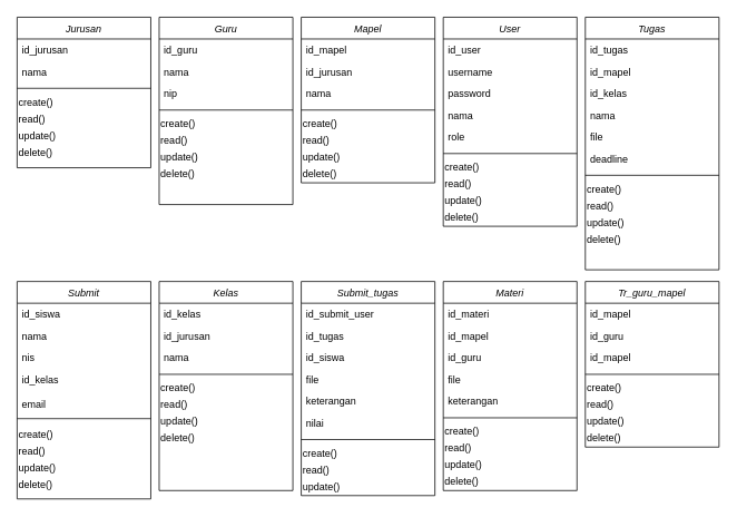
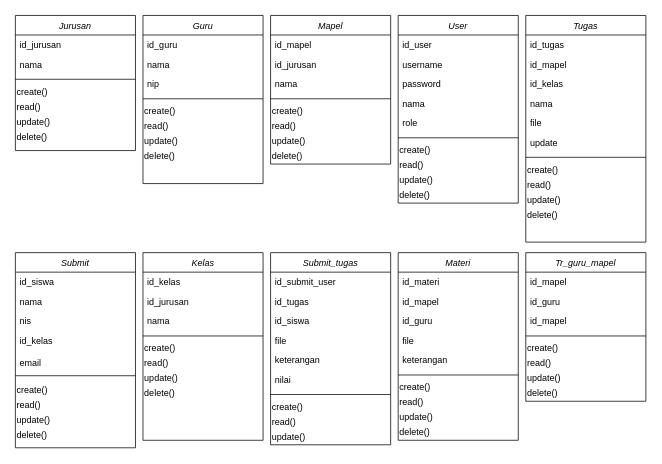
  <mxCell id="0" />
  <mxCell id="1" parent="0" />
  <mxCell id="2" value="User" style="swimlane;fontStyle=2;align=center;verticalAlign=top;childLayout=stackLayout;horizontal=1;startSize=26;horizontalStack=0;resizeParent=1;resizeLast=0;collapsible=1;marginBottom=0;rounded=0;shadow=0;strokeWidth=1;" parent="1" vertex="1"><mxGeometry x="530" y="20" width="160" height="250" as="geometry"><mxRectangle x="220" y="104" width="160" height="26" as="alternateBounds" /></mxGeometry></mxCell>
  <mxCell id="3" value="id_user" style="text;align=left;verticalAlign=top;spacingLeft=4;spacingRight=4;overflow=hidden;rotatable=0;points=[[0,0.5],[1,0.5]];portConstraint=eastwest;rounded=0;shadow=0;html=0;" parent="2" vertex="1"><mxGeometry y="26" width="160" height="26" as="geometry" /></mxCell>
  <mxCell id="4" value="username" style="text;align=left;verticalAlign=top;spacingLeft=4;spacingRight=4;overflow=hidden;rotatable=0;points=[[0,0.5],[1,0.5]];portConstraint=eastwest;rounded=0;shadow=0;html=0;" parent="2" vertex="1"><mxGeometry y="52" width="160" height="26" as="geometry" /></mxCell>
  <mxCell id="5" value="password" style="text;align=left;verticalAlign=top;spacingLeft=4;spacingRight=4;overflow=hidden;rotatable=0;points=[[0,0.5],[1,0.5]];portConstraint=eastwest;rounded=0;shadow=0;html=0;" parent="2" vertex="1"><mxGeometry y="78" width="160" height="26" as="geometry" /></mxCell>
  <mxCell id="6" value="nama" style="text;align=left;verticalAlign=top;spacingLeft=4;spacingRight=4;overflow=hidden;rotatable=0;points=[[0,0.5],[1,0.5]];portConstraint=eastwest;rounded=0;shadow=0;html=0;" parent="2" vertex="1"><mxGeometry y="104" width="160" height="26" as="geometry" /></mxCell>
  <mxCell id="7" value="role" style="text;align=left;verticalAlign=top;spacingLeft=4;spacingRight=4;overflow=hidden;rotatable=0;points=[[0,0.5],[1,0.5]];portConstraint=eastwest;rounded=0;shadow=0;html=0;" parent="2" vertex="1"><mxGeometry y="130" width="160" height="26" as="geometry" /></mxCell>
  <mxCell id="8" value="" style="line;html=1;strokeWidth=1;align=left;verticalAlign=middle;spacingTop=-1;spacingLeft=3;spacingRight=3;rotatable=0;labelPosition=right;points=[];portConstraint=eastwest;" parent="2" vertex="1"><mxGeometry y="156" width="160" height="14" as="geometry" /></mxCell>
  <mxCell id="9" value="create()" style="text;html=1;align=left;verticalAlign=middle;resizable=0;points=[];autosize=1;" parent="2" vertex="1"><mxGeometry y="170" width="160" height="20" as="geometry" /></mxCell>
  <mxCell id="10" value="read()" style="text;html=1;align=left;verticalAlign=middle;resizable=0;points=[];autosize=1;" parent="2" vertex="1"><mxGeometry y="190" width="160" height="20" as="geometry" /></mxCell>
  <mxCell id="11" value="update()" style="text;html=1;align=left;verticalAlign=middle;resizable=0;points=[];autosize=1;" parent="2" vertex="1"><mxGeometry y="210" width="160" height="20" as="geometry" /></mxCell>
  <mxCell id="12" value="delete()" style="text;html=1;align=left;verticalAlign=middle;resizable=0;points=[];autosize=1;" parent="2" vertex="1"><mxGeometry y="230" width="160" height="20" as="geometry" /></mxCell>
  <mxCell id="13" value="Submit" style="swimlane;fontStyle=2;align=center;verticalAlign=top;childLayout=stackLayout;horizontal=1;startSize=26;horizontalStack=0;resizeParent=1;resizeLast=0;collapsible=1;marginBottom=0;rounded=0;shadow=0;strokeWidth=1;" parent="1" vertex="1"><mxGeometry x="20" y="336" width="160" height="260" as="geometry"><mxRectangle x="-20" y="326" width="160" height="26" as="alternateBounds" /></mxGeometry></mxCell>
  <mxCell id="14" value="id_siswa" style="text;align=left;verticalAlign=top;spacingLeft=4;spacingRight=4;overflow=hidden;rotatable=0;points=[[0,0.5],[1,0.5]];portConstraint=eastwest;rounded=0;shadow=0;html=0;" parent="13" vertex="1"><mxGeometry y="26" width="160" height="26" as="geometry" /></mxCell>
  <mxCell id="15" value="nama" style="text;align=left;verticalAlign=top;spacingLeft=4;spacingRight=4;overflow=hidden;rotatable=0;points=[[0,0.5],[1,0.5]];portConstraint=eastwest;rounded=0;shadow=0;html=0;" parent="13" vertex="1"><mxGeometry y="52" width="160" height="26" as="geometry" /></mxCell>
  <mxCell id="16" value="nis" style="text;align=left;verticalAlign=top;spacingLeft=4;spacingRight=4;overflow=hidden;rotatable=0;points=[[0,0.5],[1,0.5]];portConstraint=eastwest;rounded=0;shadow=0;html=0;" parent="13" vertex="1"><mxGeometry y="78" width="160" height="26" as="geometry" /></mxCell>
  <mxCell id="17" value="id_kelas" style="text;align=left;verticalAlign=top;spacingLeft=4;spacingRight=4;overflow=hidden;rotatable=0;points=[[0,0.5],[1,0.5]];portConstraint=eastwest;rounded=0;shadow=0;html=0;" parent="13" vertex="1"><mxGeometry y="104" width="160" height="30" as="geometry" /></mxCell>
  <mxCell id="18" value="email" style="text;align=left;verticalAlign=top;spacingLeft=4;spacingRight=4;overflow=hidden;rotatable=0;points=[[0,0.5],[1,0.5]];portConstraint=eastwest;rounded=0;shadow=0;html=0;" parent="13" vertex="1"><mxGeometry y="134" width="160" height="20" as="geometry" /></mxCell>
  <mxCell id="19" value="" style="line;html=1;strokeWidth=1;align=left;verticalAlign=middle;spacingTop=-1;spacingLeft=3;spacingRight=3;rotatable=0;labelPosition=right;points=[];portConstraint=eastwest;" parent="13" vertex="1"><mxGeometry y="154" width="160" height="20" as="geometry" /></mxCell>
  <mxCell id="20" value="create()" style="text;html=1;align=left;verticalAlign=middle;resizable=0;points=[];autosize=1;" parent="13" vertex="1"><mxGeometry y="174" width="160" height="20" as="geometry" /></mxCell>
  <mxCell id="21" value="read()" style="text;html=1;align=left;verticalAlign=middle;resizable=0;points=[];autosize=1;" parent="13" vertex="1"><mxGeometry y="194" width="160" height="20" as="geometry" /></mxCell>
  <mxCell id="22" value="update()" style="text;html=1;align=left;verticalAlign=middle;resizable=0;points=[];autosize=1;" parent="13" vertex="1"><mxGeometry y="214" width="160" height="20" as="geometry" /></mxCell>
  <mxCell id="23" value="delete()" style="text;html=1;align=left;verticalAlign=middle;resizable=0;points=[];autosize=1;" parent="13" vertex="1"><mxGeometry y="234" width="160" height="20" as="geometry" /></mxCell>
  <mxCell id="24" value="Kelas" style="swimlane;fontStyle=2;align=center;verticalAlign=top;childLayout=stackLayout;horizontal=1;startSize=26;horizontalStack=0;resizeParent=1;resizeLast=0;collapsible=1;marginBottom=0;rounded=0;shadow=0;strokeWidth=1;" parent="1" vertex="1"><mxGeometry x="190" y="336" width="160" height="250" as="geometry"><mxRectangle x="150" y="326" width="160" height="26" as="alternateBounds" /></mxGeometry></mxCell>
  <mxCell id="25" value="id_kelas" style="text;align=left;verticalAlign=top;spacingLeft=4;spacingRight=4;overflow=hidden;rotatable=0;points=[[0,0.5],[1,0.5]];portConstraint=eastwest;rounded=0;shadow=0;html=0;" parent="24" vertex="1"><mxGeometry y="26" width="160" height="26" as="geometry" /></mxCell>
  <mxCell id="26" value="id_jurusan" style="text;align=left;verticalAlign=top;spacingLeft=4;spacingRight=4;overflow=hidden;rotatable=0;points=[[0,0.5],[1,0.5]];portConstraint=eastwest;rounded=0;shadow=0;html=0;" parent="24" vertex="1"><mxGeometry y="52" width="160" height="26" as="geometry" /></mxCell>
  <mxCell id="27" value="nama" style="text;align=left;verticalAlign=top;spacingLeft=4;spacingRight=4;overflow=hidden;rotatable=0;points=[[0,0.5],[1,0.5]];portConstraint=eastwest;rounded=0;shadow=0;html=0;" parent="24" vertex="1"><mxGeometry y="78" width="160" height="26" as="geometry" /></mxCell>
  <mxCell id="28" value="" style="line;html=1;strokeWidth=1;align=left;verticalAlign=middle;spacingTop=-1;spacingLeft=3;spacingRight=3;rotatable=0;labelPosition=right;points=[];portConstraint=eastwest;" parent="24" vertex="1"><mxGeometry y="104" width="160" height="14" as="geometry" /></mxCell>
  <mxCell id="29" value="create()" style="text;html=1;align=left;verticalAlign=middle;resizable=0;points=[];autosize=1;" parent="24" vertex="1"><mxGeometry y="118" width="160" height="20" as="geometry" /></mxCell>
  <mxCell id="30" value="read()" style="text;html=1;align=left;verticalAlign=middle;resizable=0;points=[];autosize=1;" parent="24" vertex="1"><mxGeometry y="138" width="160" height="20" as="geometry" /></mxCell>
  <mxCell id="31" value="update()" style="text;html=1;align=left;verticalAlign=middle;resizable=0;points=[];autosize=1;" parent="24" vertex="1"><mxGeometry y="158" width="160" height="20" as="geometry" /></mxCell>
  <mxCell id="32" value="delete()" style="text;html=1;align=left;verticalAlign=middle;resizable=0;points=[];autosize=1;" parent="24" vertex="1"><mxGeometry y="178" width="160" height="20" as="geometry" /></mxCell>
  <mxCell id="33" value="Jurusan" style="swimlane;fontStyle=2;align=center;verticalAlign=top;childLayout=stackLayout;horizontal=1;startSize=26;horizontalStack=0;resizeParent=1;resizeLast=0;collapsible=1;marginBottom=0;rounded=0;shadow=0;strokeWidth=1;" parent="1" vertex="1"><mxGeometry x="20" y="20" width="160" height="180" as="geometry"><mxRectangle x="-20" y="10" width="160" height="26" as="alternateBounds" /></mxGeometry></mxCell>
  <mxCell id="34" value="id_jurusan" style="text;align=left;verticalAlign=top;spacingLeft=4;spacingRight=4;overflow=hidden;rotatable=0;points=[[0,0.5],[1,0.5]];portConstraint=eastwest;rounded=0;shadow=0;html=0;" parent="33" vertex="1"><mxGeometry y="26" width="160" height="26" as="geometry" /></mxCell>
  <mxCell id="35" value="nama" style="text;align=left;verticalAlign=top;spacingLeft=4;spacingRight=4;overflow=hidden;rotatable=0;points=[[0,0.5],[1,0.5]];portConstraint=eastwest;rounded=0;shadow=0;html=0;" parent="33" vertex="1"><mxGeometry y="52" width="160" height="26" as="geometry" /></mxCell>
  <mxCell id="36" value="" style="line;html=1;strokeWidth=1;align=left;verticalAlign=middle;spacingTop=-1;spacingLeft=3;spacingRight=3;rotatable=0;labelPosition=right;points=[];portConstraint=eastwest;" parent="33" vertex="1"><mxGeometry y="78" width="160" height="14" as="geometry" /></mxCell>
  <mxCell id="37" value="create()" style="text;html=1;align=left;verticalAlign=middle;resizable=0;points=[];autosize=1;" parent="33" vertex="1"><mxGeometry y="92" width="160" height="20" as="geometry" /></mxCell>
  <mxCell id="38" value="read()" style="text;html=1;align=left;verticalAlign=middle;resizable=0;points=[];autosize=1;" parent="33" vertex="1"><mxGeometry y="112" width="160" height="20" as="geometry" /></mxCell>
  <mxCell id="39" value="update()" style="text;html=1;align=left;verticalAlign=middle;resizable=0;points=[];autosize=1;" parent="33" vertex="1"><mxGeometry y="132" width="160" height="20" as="geometry" /></mxCell>
  <mxCell id="40" value="delete()" style="text;html=1;align=left;verticalAlign=middle;resizable=0;points=[];autosize=1;" parent="33" vertex="1"><mxGeometry y="152" width="160" height="20" as="geometry" /></mxCell>
  <mxCell id="41" value="Mapel" style="swimlane;fontStyle=2;align=center;verticalAlign=top;childLayout=stackLayout;horizontal=1;startSize=26;horizontalStack=0;resizeParent=1;resizeLast=0;collapsible=1;marginBottom=0;rounded=0;shadow=0;strokeWidth=1;" vertex="1" parent="1"><mxGeometry x="360" y="20" width="160" height="198" as="geometry"><mxRectangle x="254" y="140" width="160" height="26" as="alternateBounds" /></mxGeometry></mxCell>
  <mxCell id="42" value="id_mapel" style="text;align=left;verticalAlign=top;spacingLeft=4;spacingRight=4;overflow=hidden;rotatable=0;points=[[0,0.5],[1,0.5]];portConstraint=eastwest;rounded=0;shadow=0;html=0;" vertex="1" parent="41"><mxGeometry y="26" width="160" height="26" as="geometry" /></mxCell>
  <mxCell id="43" value="id_jurusan" style="text;align=left;verticalAlign=top;spacingLeft=4;spacingRight=4;overflow=hidden;rotatable=0;points=[[0,0.5],[1,0.5]];portConstraint=eastwest;rounded=0;shadow=0;html=0;" vertex="1" parent="41"><mxGeometry y="52" width="160" height="26" as="geometry" /></mxCell>
  <mxCell id="44" value="nama" style="text;align=left;verticalAlign=top;spacingLeft=4;spacingRight=4;overflow=hidden;rotatable=0;points=[[0,0.5],[1,0.5]];portConstraint=eastwest;rounded=0;shadow=0;html=0;" vertex="1" parent="41"><mxGeometry y="78" width="160" height="26" as="geometry" /></mxCell>
  <mxCell id="45" value="" style="line;html=1;strokeWidth=1;align=left;verticalAlign=middle;spacingTop=-1;spacingLeft=3;spacingRight=3;rotatable=0;labelPosition=right;points=[];portConstraint=eastwest;" vertex="1" parent="41"><mxGeometry y="104" width="160" height="14" as="geometry" /></mxCell>
  <mxCell id="46" value="create()" style="text;html=1;align=left;verticalAlign=middle;resizable=0;points=[];autosize=1;" vertex="1" parent="41"><mxGeometry y="118" width="160" height="20" as="geometry" /></mxCell>
  <mxCell id="47" value="read()" style="text;html=1;align=left;verticalAlign=middle;resizable=0;points=[];autosize=1;" vertex="1" parent="41"><mxGeometry y="138" width="160" height="20" as="geometry" /></mxCell>
  <mxCell id="48" value="update()" style="text;html=1;align=left;verticalAlign=middle;resizable=0;points=[];autosize=1;" vertex="1" parent="41"><mxGeometry y="158" width="160" height="20" as="geometry" /></mxCell>
  <mxCell id="49" value="delete()" style="text;html=1;align=left;verticalAlign=middle;resizable=0;points=[];autosize=1;" vertex="1" parent="41"><mxGeometry y="178" width="160" height="20" as="geometry" /></mxCell>
  <mxCell id="50" value="Materi" style="swimlane;fontStyle=2;align=center;verticalAlign=top;childLayout=stackLayout;horizontal=1;startSize=26;horizontalStack=0;resizeParent=1;resizeLast=0;collapsible=1;marginBottom=0;rounded=0;shadow=0;strokeWidth=1;" vertex="1" parent="1"><mxGeometry x="530" y="336" width="160" height="250" as="geometry"><mxRectangle x="490" y="326" width="160" height="26" as="alternateBounds" /></mxGeometry></mxCell>
  <mxCell id="51" value="id_materi" style="text;align=left;verticalAlign=top;spacingLeft=4;spacingRight=4;overflow=hidden;rotatable=0;points=[[0,0.5],[1,0.5]];portConstraint=eastwest;rounded=0;shadow=0;html=0;" vertex="1" parent="50"><mxGeometry y="26" width="160" height="26" as="geometry" /></mxCell>
  <mxCell id="52" value="id_mapel" style="text;align=left;verticalAlign=top;spacingLeft=4;spacingRight=4;overflow=hidden;rotatable=0;points=[[0,0.5],[1,0.5]];portConstraint=eastwest;rounded=0;shadow=0;html=0;" vertex="1" parent="50"><mxGeometry y="52" width="160" height="26" as="geometry" /></mxCell>
  <mxCell id="53" value="id_guru" style="text;align=left;verticalAlign=top;spacingLeft=4;spacingRight=4;overflow=hidden;rotatable=0;points=[[0,0.5],[1,0.5]];portConstraint=eastwest;rounded=0;shadow=0;html=0;" vertex="1" parent="50"><mxGeometry y="78" width="160" height="26" as="geometry" /></mxCell>
  <mxCell id="54" value="file" style="text;align=left;verticalAlign=top;spacingLeft=4;spacingRight=4;overflow=hidden;rotatable=0;points=[[0,0.5],[1,0.5]];portConstraint=eastwest;rounded=0;shadow=0;html=0;" vertex="1" parent="50"><mxGeometry y="104" width="160" height="26" as="geometry" /></mxCell>
  <mxCell id="55" value="keterangan" style="text;align=left;verticalAlign=top;spacingLeft=4;spacingRight=4;overflow=hidden;rotatable=0;points=[[0,0.5],[1,0.5]];portConstraint=eastwest;rounded=0;shadow=0;html=0;" vertex="1" parent="50"><mxGeometry y="130" width="160" height="26" as="geometry" /></mxCell>
  <mxCell id="56" value="" style="line;html=1;strokeWidth=1;align=left;verticalAlign=middle;spacingTop=-1;spacingLeft=3;spacingRight=3;rotatable=0;labelPosition=right;points=[];portConstraint=eastwest;" vertex="1" parent="50"><mxGeometry y="156" width="160" height="14" as="geometry" /></mxCell>
  <mxCell id="57" value="create()" style="text;html=1;align=left;verticalAlign=middle;resizable=0;points=[];autosize=1;" vertex="1" parent="50"><mxGeometry y="170" width="160" height="20" as="geometry" /></mxCell>
  <mxCell id="58" value="read()" style="text;html=1;align=left;verticalAlign=middle;resizable=0;points=[];autosize=1;" vertex="1" parent="50"><mxGeometry y="190" width="160" height="20" as="geometry" /></mxCell>
  <mxCell id="59" value="update()" style="text;html=1;align=left;verticalAlign=middle;resizable=0;points=[];autosize=1;" vertex="1" parent="50"><mxGeometry y="210" width="160" height="20" as="geometry" /></mxCell>
  <mxCell id="60" value="delete()" style="text;html=1;align=left;verticalAlign=middle;resizable=0;points=[];autosize=1;" vertex="1" parent="50"><mxGeometry y="230" width="160" height="20" as="geometry" /></mxCell>
  <mxCell id="61" value="Submit_tugas" style="swimlane;fontStyle=2;align=center;verticalAlign=top;childLayout=stackLayout;horizontal=1;startSize=26;horizontalStack=0;resizeParent=1;resizeLast=0;collapsible=1;marginBottom=0;rounded=0;shadow=0;strokeWidth=1;" vertex="1" parent="1"><mxGeometry x="360" y="336" width="160" height="256" as="geometry"><mxRectangle x="320" y="326" width="160" height="26" as="alternateBounds" /></mxGeometry></mxCell>
  <mxCell id="62" value="id_submit_user" style="text;align=left;verticalAlign=top;spacingLeft=4;spacingRight=4;overflow=hidden;rotatable=0;points=[[0,0.5],[1,0.5]];portConstraint=eastwest;rounded=0;shadow=0;html=0;" vertex="1" parent="61"><mxGeometry y="26" width="160" height="26" as="geometry" /></mxCell>
  <mxCell id="63" value="id_tugas" style="text;align=left;verticalAlign=top;spacingLeft=4;spacingRight=4;overflow=hidden;rotatable=0;points=[[0,0.5],[1,0.5]];portConstraint=eastwest;rounded=0;shadow=0;html=0;" vertex="1" parent="61"><mxGeometry y="52" width="160" height="26" as="geometry" /></mxCell>
  <mxCell id="64" value="id_siswa" style="text;align=left;verticalAlign=top;spacingLeft=4;spacingRight=4;overflow=hidden;rotatable=0;points=[[0,0.5],[1,0.5]];portConstraint=eastwest;rounded=0;shadow=0;html=0;" vertex="1" parent="61"><mxGeometry y="78" width="160" height="26" as="geometry" /></mxCell>
  <mxCell id="65" value="file" style="text;align=left;verticalAlign=top;spacingLeft=4;spacingRight=4;overflow=hidden;rotatable=0;points=[[0,0.5],[1,0.5]];portConstraint=eastwest;rounded=0;shadow=0;html=0;" vertex="1" parent="61"><mxGeometry y="104" width="160" height="26" as="geometry" /></mxCell>
  <mxCell id="66" value="keterangan" style="text;align=left;verticalAlign=top;spacingLeft=4;spacingRight=4;overflow=hidden;rotatable=0;points=[[0,0.5],[1,0.5]];portConstraint=eastwest;rounded=0;shadow=0;html=0;" vertex="1" parent="61"><mxGeometry y="130" width="160" height="26" as="geometry" /></mxCell>
  <mxCell id="67" value="nilai" style="text;align=left;verticalAlign=top;spacingLeft=4;spacingRight=4;overflow=hidden;rotatable=0;points=[[0,0.5],[1,0.5]];portConstraint=eastwest;rounded=0;shadow=0;html=0;" vertex="1" parent="61"><mxGeometry y="156" width="160" height="26" as="geometry" /></mxCell>
  <mxCell id="68" value="" style="line;html=1;strokeWidth=1;align=left;verticalAlign=middle;spacingTop=-1;spacingLeft=3;spacingRight=3;rotatable=0;labelPosition=right;points=[];portConstraint=eastwest;" vertex="1" parent="61"><mxGeometry y="182" width="160" height="14" as="geometry" /></mxCell>
  <mxCell id="69" value="create()" style="text;html=1;align=left;verticalAlign=middle;resizable=0;points=[];autosize=1;" vertex="1" parent="61"><mxGeometry y="196" width="160" height="20" as="geometry" /></mxCell>
  <mxCell id="70" value="read()" style="text;html=1;align=left;verticalAlign=middle;resizable=0;points=[];autosize=1;" vertex="1" parent="61"><mxGeometry y="216" width="160" height="20" as="geometry" /></mxCell>
  <mxCell id="71" value="update()" style="text;html=1;align=left;verticalAlign=middle;resizable=0;points=[];autosize=1;" vertex="1" parent="61"><mxGeometry y="236" width="160" height="20" as="geometry" /></mxCell>
  <mxCell id="72" value="Tugas" style="swimlane;fontStyle=2;align=center;verticalAlign=top;childLayout=stackLayout;horizontal=1;startSize=26;horizontalStack=0;resizeParent=1;resizeLast=0;collapsible=1;marginBottom=0;rounded=0;shadow=0;strokeWidth=1;" vertex="1" parent="1"><mxGeometry x="700" y="20" width="160" height="302" as="geometry"><mxRectangle x="610" y="104" width="160" height="26" as="alternateBounds" /></mxGeometry></mxCell>
  <mxCell id="73" value="id_tugas" style="text;align=left;verticalAlign=top;spacingLeft=4;spacingRight=4;overflow=hidden;rotatable=0;points=[[0,0.5],[1,0.5]];portConstraint=eastwest;rounded=0;shadow=0;html=0;" vertex="1" parent="72"><mxGeometry y="26" width="160" height="26" as="geometry" /></mxCell>
  <mxCell id="74" value="id_mapel" style="text;align=left;verticalAlign=top;spacingLeft=4;spacingRight=4;overflow=hidden;rotatable=0;points=[[0,0.5],[1,0.5]];portConstraint=eastwest;rounded=0;shadow=0;html=0;" vertex="1" parent="72"><mxGeometry y="52" width="160" height="26" as="geometry" /></mxCell>
  <mxCell id="75" value="id_kelas" style="text;align=left;verticalAlign=top;spacingLeft=4;spacingRight=4;overflow=hidden;rotatable=0;points=[[0,0.5],[1,0.5]];portConstraint=eastwest;rounded=0;shadow=0;html=0;" vertex="1" parent="72"><mxGeometry y="78" width="160" height="26" as="geometry" /></mxCell>
  <mxCell id="76" value="nama" style="text;align=left;verticalAlign=top;spacingLeft=4;spacingRight=4;overflow=hidden;rotatable=0;points=[[0,0.5],[1,0.5]];portConstraint=eastwest;rounded=0;shadow=0;html=0;" vertex="1" parent="72"><mxGeometry y="104" width="160" height="26" as="geometry" /></mxCell>
  <mxCell id="77" value="file" style="text;align=left;verticalAlign=top;spacingLeft=4;spacingRight=4;overflow=hidden;rotatable=0;points=[[0,0.5],[1,0.5]];portConstraint=eastwest;rounded=0;shadow=0;html=0;" vertex="1" parent="72"><mxGeometry y="130" width="160" height="26" as="geometry" /></mxCell>
- <mxCell id="78" value="deadline" style="text;align=left;verticalAlign=top;spacingLeft=4;spacingRight=4;overflow=hidden;rotatable=0;points=[[0,0.5],[1,0.5]];portConstraint=eastwest;rounded=0;shadow=0;html=0;" vertex="1" parent="72"><mxGeometry y="156" width="160" height="26" as="geometry" /></mxCell>
+ <mxCell id="78" value="update" style="text;align=left;verticalAlign=top;spacingLeft=4;spacingRight=4;overflow=hidden;rotatable=0;points=[[0,0.5],[1,0.5]];portConstraint=eastwest;rounded=0;shadow=0;html=0;" vertex="1" parent="72"><mxGeometry y="156" width="160" height="26" as="geometry" /></mxCell>
  <mxCell id="79" value="" style="line;html=1;strokeWidth=1;align=left;verticalAlign=middle;spacingTop=-1;spacingLeft=3;spacingRight=3;rotatable=0;labelPosition=right;points=[];portConstraint=eastwest;" vertex="1" parent="72"><mxGeometry y="182" width="160" height="14" as="geometry" /></mxCell>
  <mxCell id="80" value="create()" style="text;html=1;align=left;verticalAlign=middle;resizable=0;points=[];autosize=1;" vertex="1" parent="72"><mxGeometry y="196" width="160" height="20" as="geometry" /></mxCell>
  <mxCell id="81" value="read()" style="text;html=1;align=left;verticalAlign=middle;resizable=0;points=[];autosize=1;" vertex="1" parent="72"><mxGeometry y="216" width="160" height="20" as="geometry" /></mxCell>
  <mxCell id="82" value="update()" style="text;html=1;align=left;verticalAlign=middle;resizable=0;points=[];autosize=1;" vertex="1" parent="72"><mxGeometry y="236" width="160" height="20" as="geometry" /></mxCell>
  <mxCell id="83" value="delete()" style="text;html=1;align=left;verticalAlign=middle;resizable=0;points=[];autosize=1;" vertex="1" parent="72"><mxGeometry y="256" width="160" height="20" as="geometry" /></mxCell>
  <mxCell id="84" value="Guru" style="swimlane;fontStyle=2;align=center;verticalAlign=top;childLayout=stackLayout;horizontal=1;startSize=26;horizontalStack=0;resizeParent=1;resizeLast=0;collapsible=1;marginBottom=0;rounded=0;shadow=0;strokeWidth=1;" vertex="1" parent="1"><mxGeometry x="190" y="20" width="160" height="224" as="geometry"><mxRectangle x="150" y="10" width="160" height="26" as="alternateBounds" /></mxGeometry></mxCell>
  <mxCell id="85" value="id_guru" style="text;align=left;verticalAlign=top;spacingLeft=4;spacingRight=4;overflow=hidden;rotatable=0;points=[[0,0.5],[1,0.5]];portConstraint=eastwest;rounded=0;shadow=0;html=0;" vertex="1" parent="84"><mxGeometry y="26" width="160" height="26" as="geometry" /></mxCell>
  <mxCell id="86" value="nama" style="text;align=left;verticalAlign=top;spacingLeft=4;spacingRight=4;overflow=hidden;rotatable=0;points=[[0,0.5],[1,0.5]];portConstraint=eastwest;rounded=0;shadow=0;html=0;" vertex="1" parent="84"><mxGeometry y="52" width="160" height="26" as="geometry" /></mxCell>
  <mxCell id="87" value="nip" style="text;align=left;verticalAlign=top;spacingLeft=4;spacingRight=4;overflow=hidden;rotatable=0;points=[[0,0.5],[1,0.5]];portConstraint=eastwest;rounded=0;shadow=0;html=0;" vertex="1" parent="84"><mxGeometry y="78" width="160" height="26" as="geometry" /></mxCell>
  <mxCell id="88" value="" style="line;html=1;strokeWidth=1;align=left;verticalAlign=middle;spacingTop=-1;spacingLeft=3;spacingRight=3;rotatable=0;labelPosition=right;points=[];portConstraint=eastwest;" vertex="1" parent="84"><mxGeometry y="104" width="160" height="14" as="geometry" /></mxCell>
  <mxCell id="89" value="create()" style="text;html=1;align=left;verticalAlign=middle;resizable=0;points=[];autosize=1;" vertex="1" parent="84"><mxGeometry y="118" width="160" height="20" as="geometry" /></mxCell>
  <mxCell id="90" value="read()" style="text;html=1;align=left;verticalAlign=middle;resizable=0;points=[];autosize=1;" vertex="1" parent="84"><mxGeometry y="138" width="160" height="20" as="geometry" /></mxCell>
  <mxCell id="91" value="update()" style="text;html=1;align=left;verticalAlign=middle;resizable=0;points=[];autosize=1;" vertex="1" parent="84"><mxGeometry y="158" width="160" height="20" as="geometry" /></mxCell>
  <mxCell id="92" value="delete()" style="text;html=1;align=left;verticalAlign=middle;resizable=0;points=[];autosize=1;" vertex="1" parent="84"><mxGeometry y="178" width="160" height="20" as="geometry" /></mxCell>
  <mxCell id="93" value="Tr_guru_mapel" style="swimlane;fontStyle=2;align=center;verticalAlign=top;childLayout=stackLayout;horizontal=1;startSize=26;horizontalStack=0;resizeParent=1;resizeLast=0;collapsible=1;marginBottom=0;rounded=0;shadow=0;strokeWidth=1;" vertex="1" parent="1"><mxGeometry x="700" y="336" width="160" height="198" as="geometry"><mxRectangle x="660" y="326" width="160" height="26" as="alternateBounds" /></mxGeometry></mxCell>
  <mxCell id="94" value="id_mapel" style="text;align=left;verticalAlign=top;spacingLeft=4;spacingRight=4;overflow=hidden;rotatable=0;points=[[0,0.5],[1,0.5]];portConstraint=eastwest;rounded=0;shadow=0;html=0;" vertex="1" parent="93"><mxGeometry y="26" width="160" height="26" as="geometry" /></mxCell>
  <mxCell id="95" value="id_guru" style="text;align=left;verticalAlign=top;spacingLeft=4;spacingRight=4;overflow=hidden;rotatable=0;points=[[0,0.5],[1,0.5]];portConstraint=eastwest;rounded=0;shadow=0;html=0;" vertex="1" parent="93"><mxGeometry y="52" width="160" height="26" as="geometry" /></mxCell>
  <mxCell id="96" value="id_mapel" style="text;align=left;verticalAlign=top;spacingLeft=4;spacingRight=4;overflow=hidden;rotatable=0;points=[[0,0.5],[1,0.5]];portConstraint=eastwest;rounded=0;shadow=0;html=0;" vertex="1" parent="93"><mxGeometry y="78" width="160" height="26" as="geometry" /></mxCell>
  <mxCell id="97" value="" style="line;html=1;strokeWidth=1;align=left;verticalAlign=middle;spacingTop=-1;spacingLeft=3;spacingRight=3;rotatable=0;labelPosition=right;points=[];portConstraint=eastwest;" vertex="1" parent="93"><mxGeometry y="104" width="160" height="14" as="geometry" /></mxCell>
  <mxCell id="98" value="create()" style="text;html=1;align=left;verticalAlign=middle;resizable=0;points=[];autosize=1;" vertex="1" parent="93"><mxGeometry y="118" width="160" height="20" as="geometry" /></mxCell>
  <mxCell id="99" value="read()" style="text;html=1;align=left;verticalAlign=middle;resizable=0;points=[];autosize=1;" vertex="1" parent="93"><mxGeometry y="138" width="160" height="20" as="geometry" /></mxCell>
  <mxCell id="100" value="update()" style="text;html=1;align=left;verticalAlign=middle;resizable=0;points=[];autosize=1;" vertex="1" parent="93"><mxGeometry y="158" width="160" height="20" as="geometry" /></mxCell>
  <mxCell id="101" value="delete()" style="text;html=1;align=left;verticalAlign=middle;resizable=0;points=[];autosize=1;" vertex="1" parent="93"><mxGeometry y="178" width="160" height="20" as="geometry" /></mxCell>
